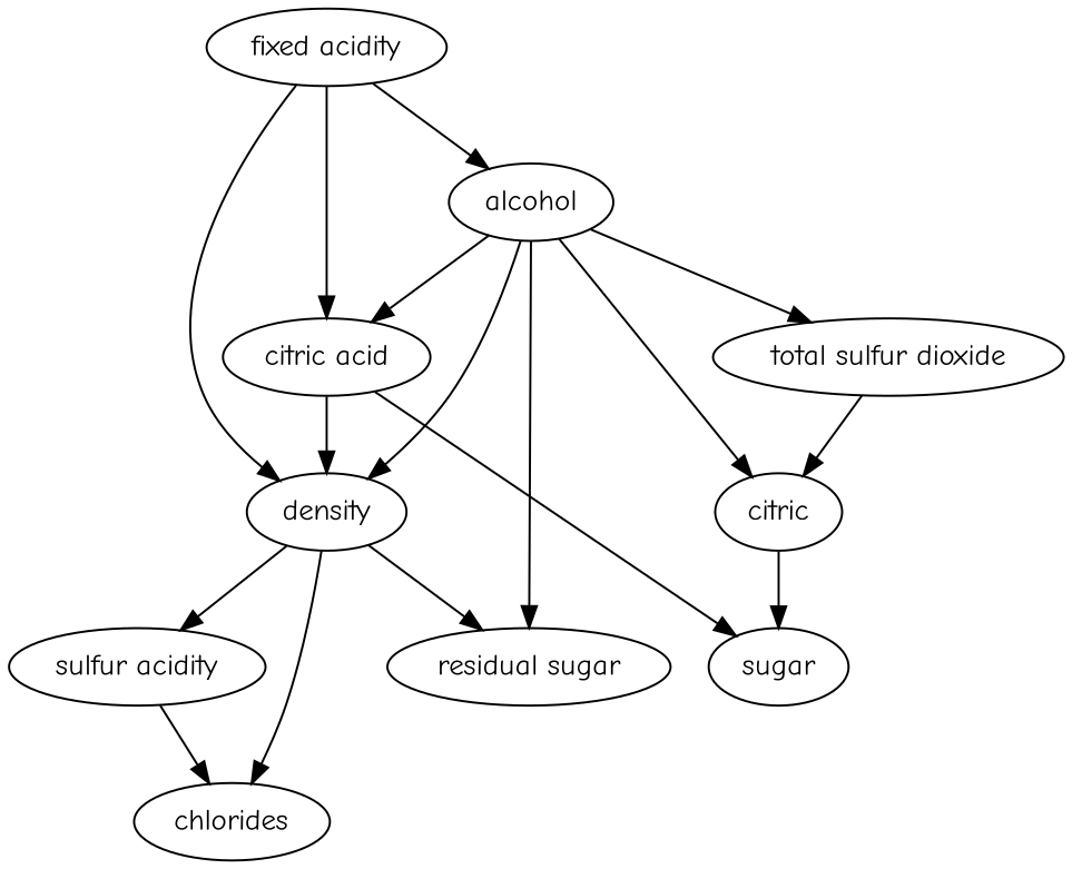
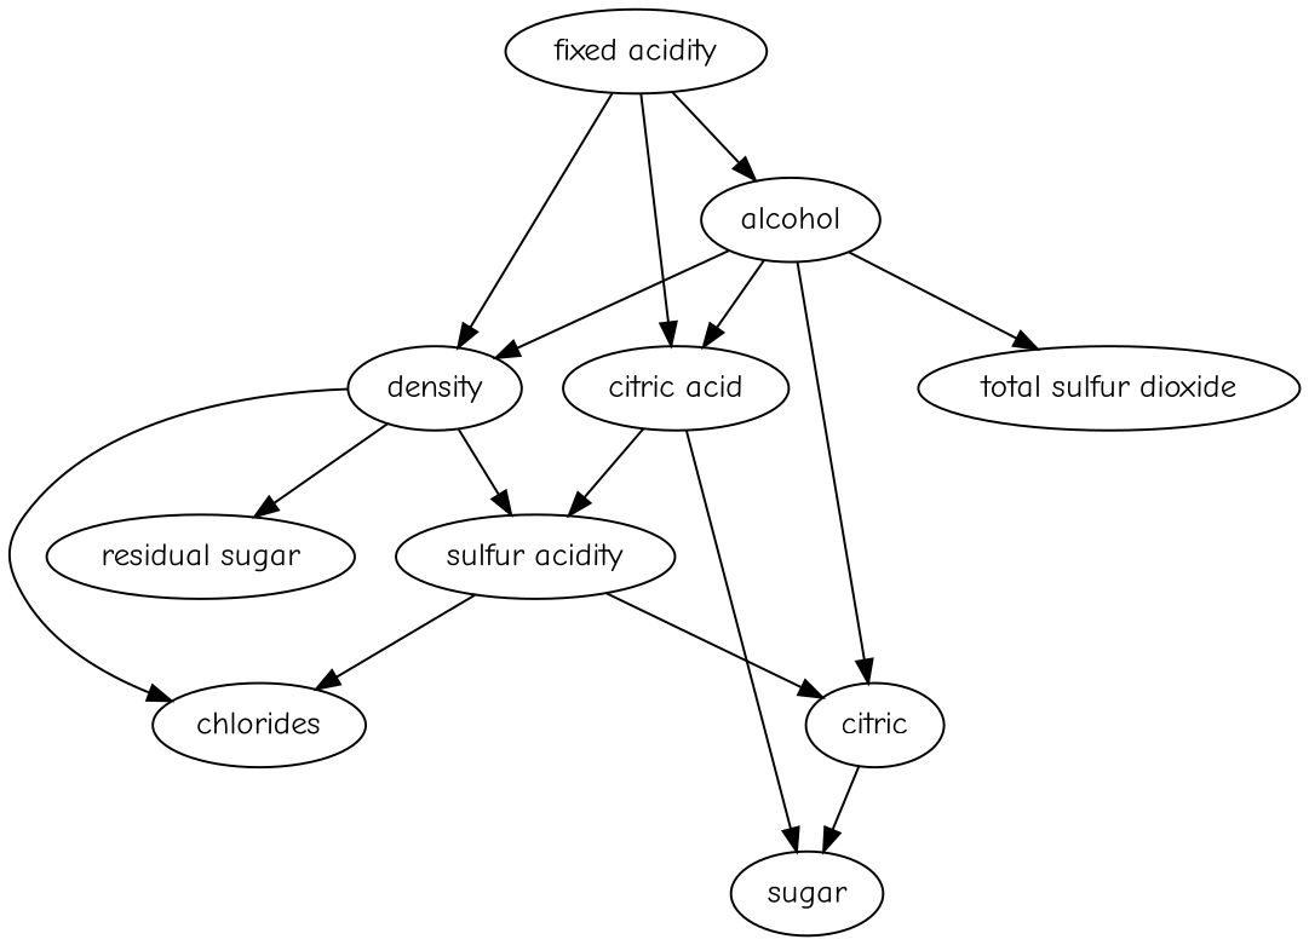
  digraph {
    fontname="Comic Neue"
    node [fontname="Comic Neue"]
    edge [fontname="Comic Neue"]
    "fixed acidity"
    density
    "citric acid"
    alcohol
    "residual sugar"
    n6 [label="sulfur acidity"]
    chlorides
    n8 [label=sugar]
    "total sulfur dioxide"
    n10 [label=citric]
    "fixed acidity" -> density
    "fixed acidity" -> "citric acid"
    "fixed acidity" -> alcohol
    density -> "residual sugar"
    density -> n6
    density -> chlorides
-   "citric acid" -> density
+   "citric acid" -> n6
    "citric acid" -> n8
    alcohol -> density
    alcohol -> "citric acid"
-   alcohol -> "residual sugar"
    alcohol -> "total sulfur dioxide"
    alcohol -> n10
    n6 -> chlorides
-   "total sulfur dioxide" -> n10
+   n6 -> n10
    n10 -> n8
  }
